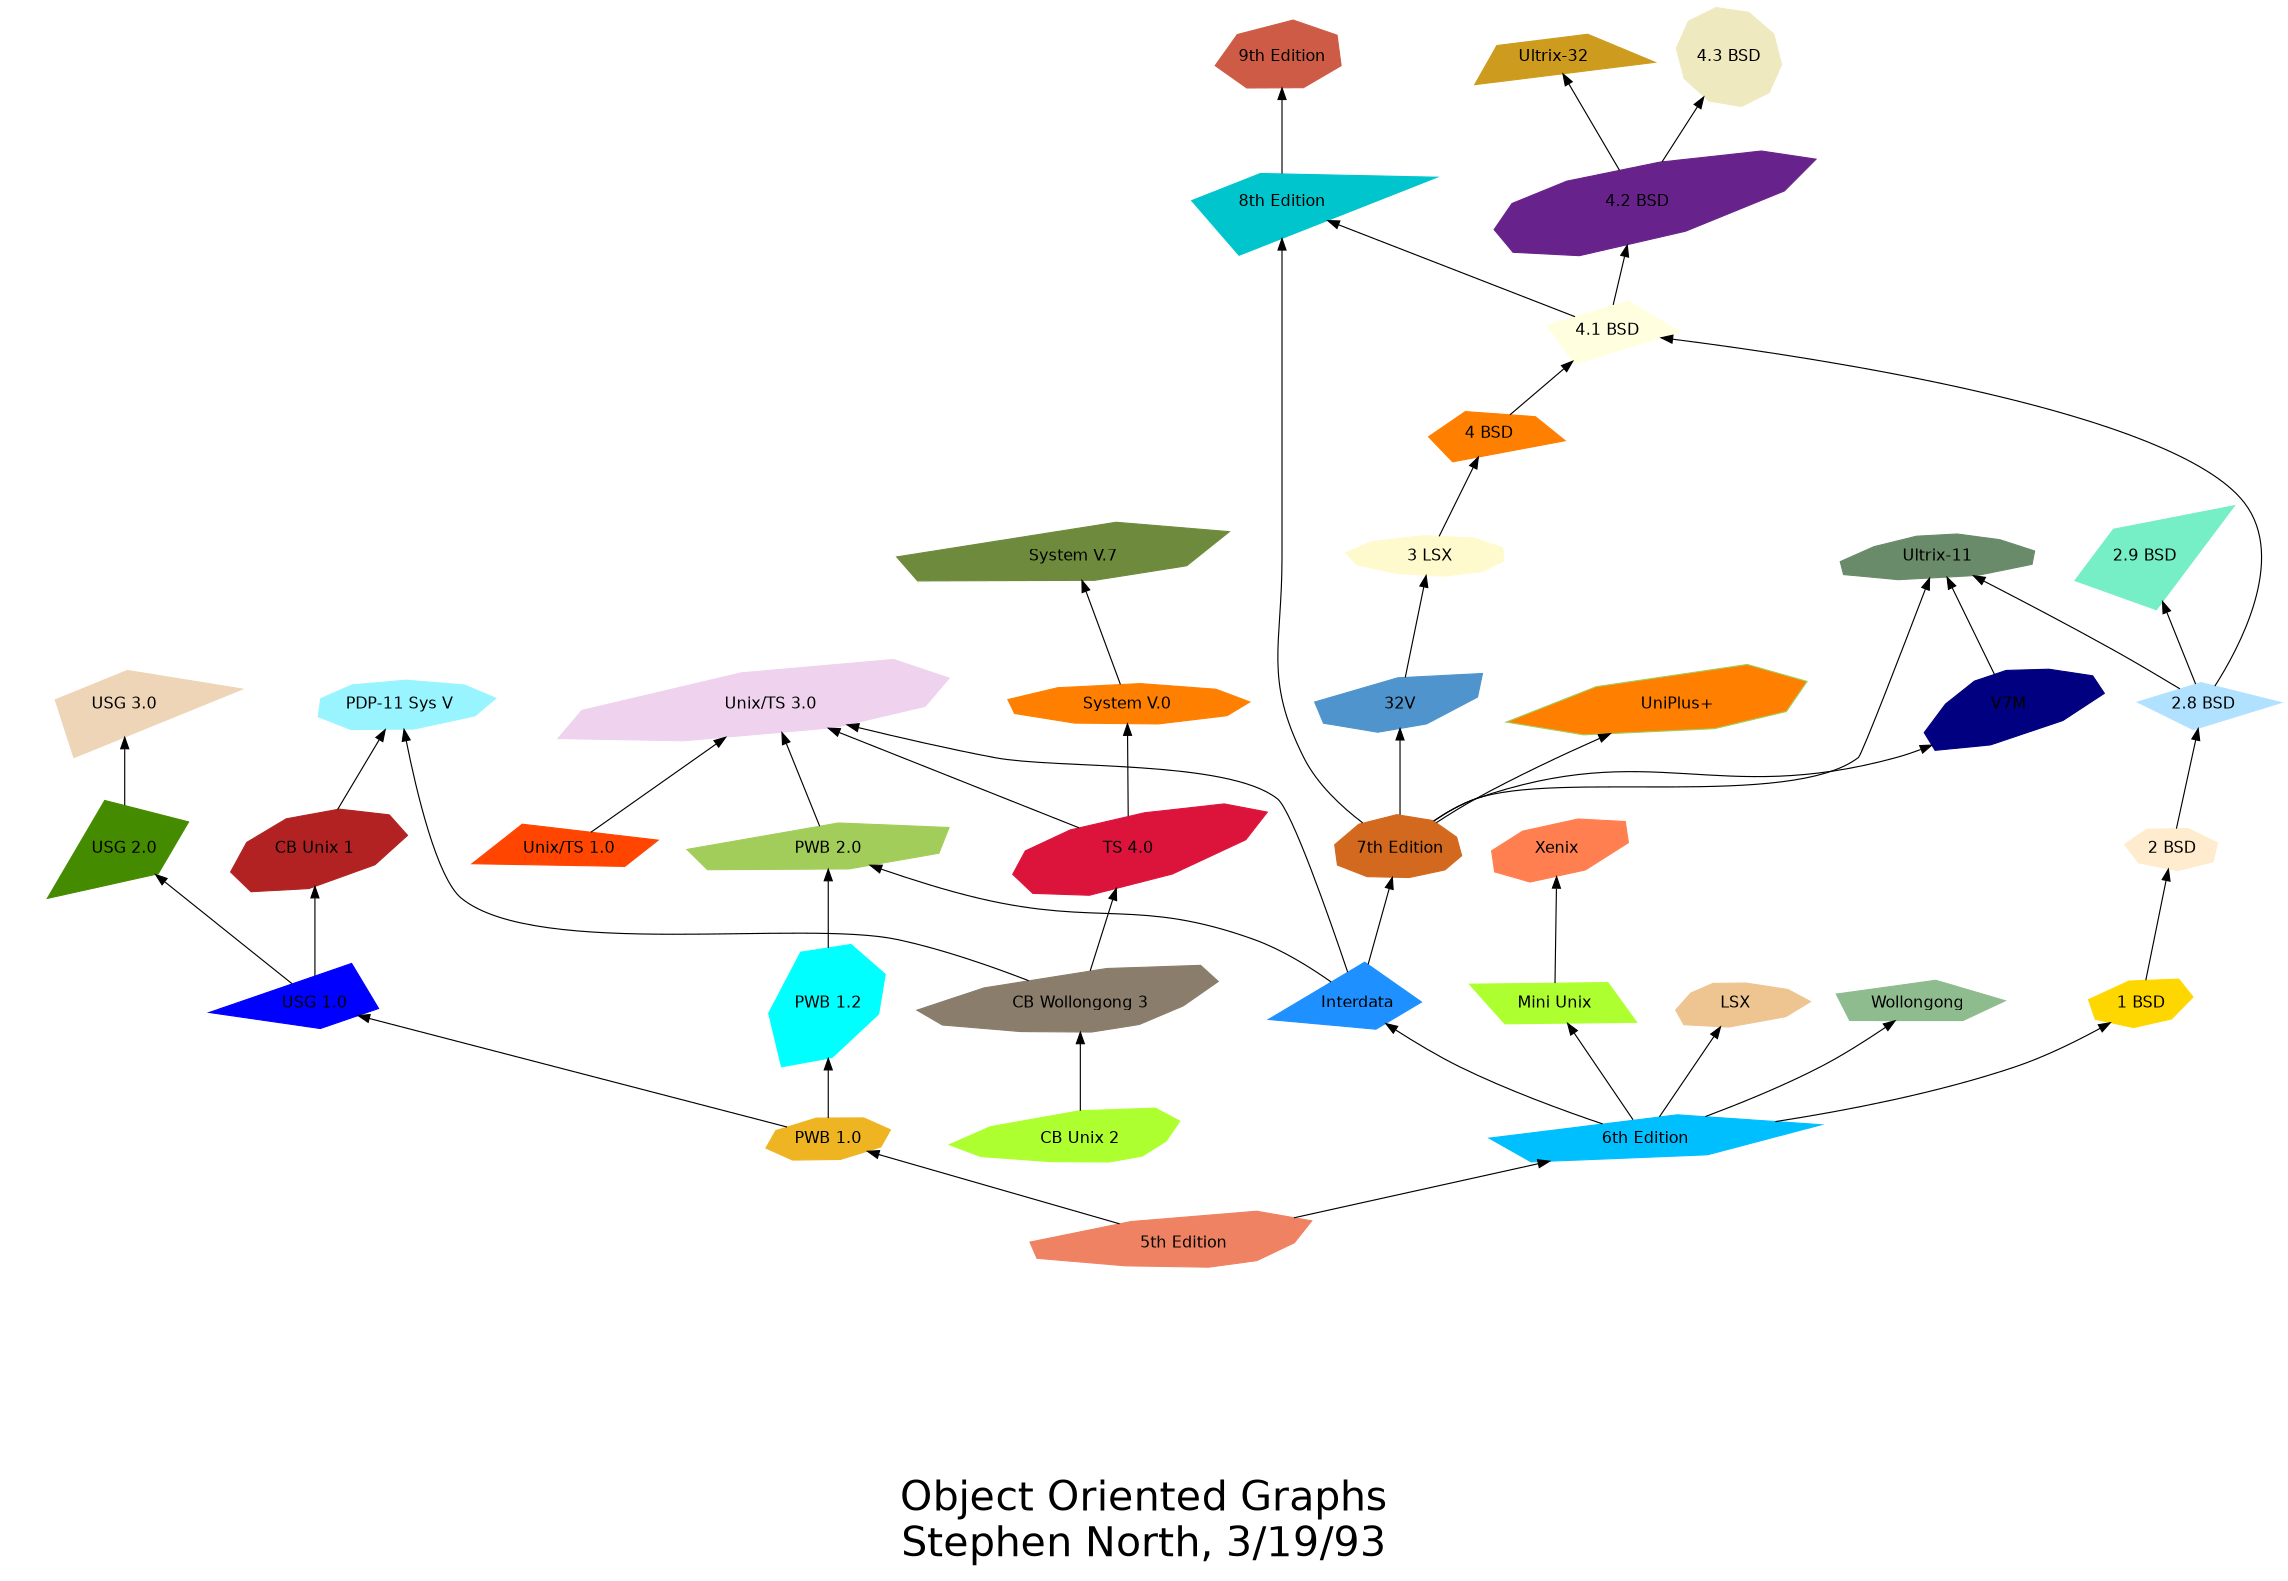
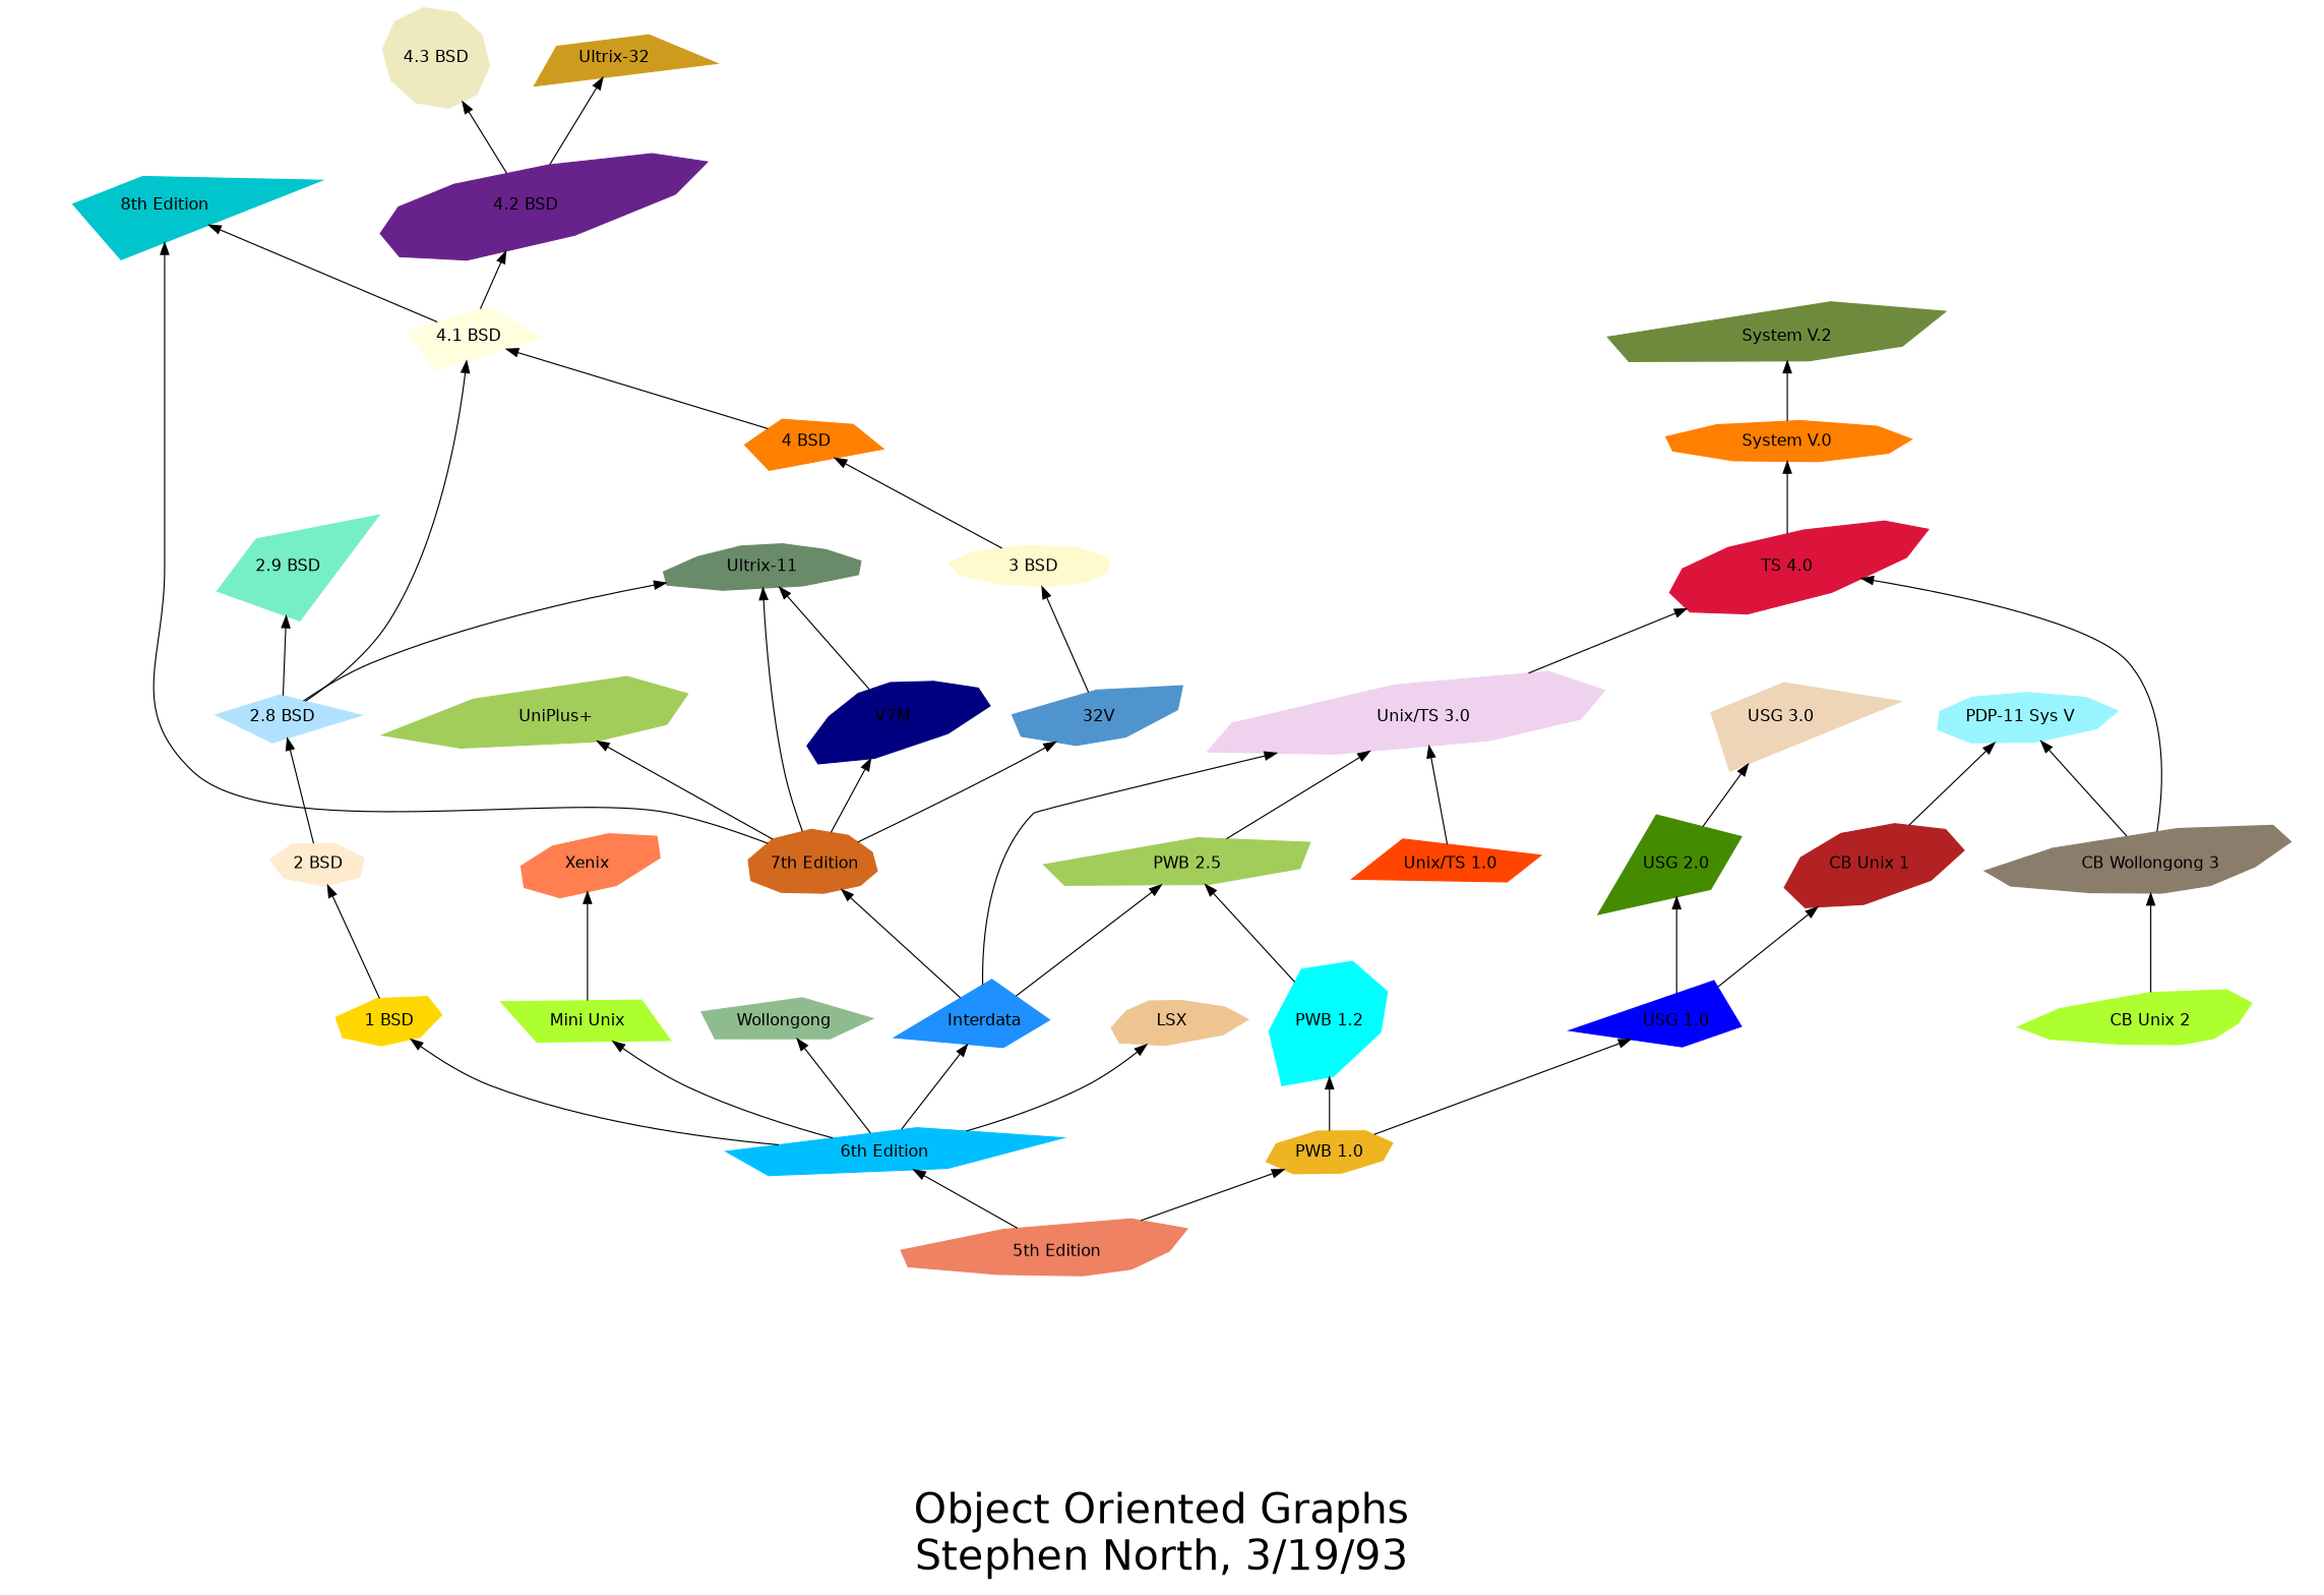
  digraph {
    fontname=Helvetica
    fontsize=36
    label="\n\n\n\nObject Oriented Graphs\nStephen North, 3/19/93"
    rankdir=BT
    node [color=greenyellow fontname=Helvetica orientation=50 shape=polygon sides=4 style=filled]
    "5th Edition" [color=salmon2 distortion=0.936354 height=0.62 orientation=28 sides=9 skew=-0.126818 width=2.42]
    "6th Edition" [color=deepskyblue distortion=0.238792 height=0.54 orientation=11 sides=5 skew=0.995935 width=2.61]
    "PWB 1.0" [color=goldenrod2 distortion=0.019636 height=0.50 orientation=79 sides=8 skew=-0.440424 width=1.36]
    LSX [color=burlywood2 distortion=-0.698271 height=0.54 orientation=22 sides=9 skew=-0.195492 width=1.19]
    "1 BSD" [color=gold1 distortion=0.265084 height=0.54 orientation=26 sides=7 skew=0.403659 width=1.17]
    "Mini Unix" [distortion=0.039386 height=0.50 orientation=2 skew=-0.461120 width=1.33]
    Wollongong [color=darkseagreen distortion=0.228564 height=0.53 orientation=63 sides=5 skew=-0.062846 width=1.69]
    Interdata [color=dodgerblue1 distortion=0.624013 height=0.71 orientation=56 skew=0.101396 width=1.72]
    "PWB 1.2" [color=cyan distortion=0.640971 height=0.88 orientation=84 sides=7 skew=-0.768455 width=1.39]
    "USG 1.0" [color=blue distortion=0.758942 height=0.69 orientation=42 skew=0.039886 width=1.81]
    "2 BSD" [color=blanchedalmond distortion=-0.010661 height=0.51 orientation=84 sides=7 skew=0.179249 width=1.06]
    Xenix [color=coral distortion=-0.337997 height=0.64 orientation=52 sides=8 skew=-0.760726 width=1.28]
    "Unix/TS 3.0" [color=thistle2 distortion=0.731383 height=0.74 orientation=43 sides=8 skew=-0.824612 width=2.92]
-   "PWB 2.0" [color=darkolivegreen3 distortion=0.592100 height=0.56 orientation=34 sides=6 skew=-0.719269 width=2.14]
+   "PWB 2.0" [color=darkolivegreen3 distortion=0.592100 height=0.56 orientation=34 sides=6 skew=-0.719269 width=2.14 label="PWB 2.5"]
    "7th Edition" [color=chocolate distortion=0.298417 height=0.64 orientation=65 sides=10 skew=0.310367 width=1.58]
    "CB Unix 1" [color=firebrick distortion=-0.348692 height=0.72 orientation=42 sides=9 skew=0.767058 width=1.81]
    "USG 2.0" [color=chartreuse4 distortion=0.748625 height=0.78 orientation=74 skew=-0.647656 width=1.50]
    "2.8 BSD" [color=lightskyblue1 distortion=-0.239422 height=0.56 orientation=44 skew=0.053841 width=1.39]
    "TS 4.0" [color=crimson distortion=-0.641701 height=0.75 sides=10 skew=-0.952502 width=1.92]
    "8th Edition" [color=turquoise3 distortion=-0.997093 height=0.81 skew=-0.061117 width=2.44]
    "32V" [color=steelblue3 distortion=0.878516 height=0.61 orientation=19 sides=7 skew=0.592905 width=1.25]
    V7M [color=navy distortion=-0.960249 height=0.75 orientation=32 sides=10 skew=0.460424 width=1.39]
    "Ultrix-11" [color=darkseagreen4 distortion=-0.633186 height=0.53 orientation=10 sides=10 skew=0.333125 width=1.72]
-   "UniPlus+" [color=darkolivegreen3 distortion=0.788483 height=0.69 orientation=39 sides=7 skew=-0.526284 width=2.36 fillcolor=darkorange1]
+   "UniPlus+" [color=darkolivegreen3 distortion=0.788483 height=0.69 orientation=39 sides=7 skew=-0.526284 width=2.36]
    "System V.0" [color=darkorange1 distortion=0.021556 height=0.50 orientation=26 sides=9 skew=-0.729938 width=2.19]
-   "9th Edition" [color=coral3 distortion=0.138690 height=0.67 orientation=55 sides=7 skew=0.554049 width=1.58]
-   "3 BSD" [color=lemonchiffon distortion=0.251820 height=0.50 orientation=18 sides=10 skew=-0.530618 width=1.47 label="3 LSX"]
+   "3 BSD" [color=lemonchiffon distortion=0.251820 height=0.50 orientation=18 sides=10 skew=-0.530618 width=1.47]
    "4 BSD" [color=darkorange1 distortion=-0.772300 height=0.58 orientation=24 sides=5 skew=-0.028475 width=1.39]
    "2.9 BSD" [color=aquamarine2 distortion=-0.843381 height=0.81 orientation=70 skew=-0.601395 width=1.67]
    "4.1 BSD" [color=lightyellow1 distortion=-0.226170 height=0.64 orientation=38 skew=0.504053 width=1.36]
    "4.2 BSD" [color=darkorchid4 distortion=-0.807349 height=0.81 sides=10 skew=-0.908842 width=2.36]
    "4.3 BSD" [color=lemonchiffon2 distortion=-0.030619 height=0.78 orientation=76 sides=10 skew=0.985021 width=1.28]
    "Ultrix-32" [color=goldenrod3 distortion=-0.644209 height=0.58 orientation=21 skew=0.307836 width=1.75]
    "PDP-11 Sys V" [color=cadetblue1 distortion=-0.267769 height=0.56 orientation=40 sides=9 skew=0.271226 width=2.14]
    "USG 3.0" [color=bisque2 distortion=-0.848455 height=0.81 orientation=44 skew=0.267152 width=1.92]
    "CB Unix 2" [distortion=0.851818 height=0.61 orientation=32 sides=10 skew=-0.020120 width=2.14]
    n37 [color=bisque4 distortion=0.992237 height=0.68 label="CB Wollongong 3" orientation=29 sides=10 skew=0.256102 width=2.39]
    "Unix/TS 1.0" [color=orangered distortion=0.305594 height=0.54 orientation=75 skew=0.070516 width=1.64]
-   "System V.2" [color=darkolivegreen4 distortion=0.985153 height=0.64 orientation=33 sides=6 skew=-0.399752 width=2.64 label="System V.7"]
+   "System V.2" [color=darkolivegreen4 distortion=0.985153 height=0.64 orientation=33 sides=6 skew=-0.399752 width=2.64]
    "5th Edition" -> "6th Edition"
    "5th Edition" -> "PWB 1.0"
    "6th Edition" -> LSX
    "6th Edition" -> "1 BSD"
    "6th Edition" -> "Mini Unix"
    "6th Edition" -> Wollongong
    "6th Edition" -> Interdata
    "PWB 1.0" -> "PWB 1.2"
    "PWB 1.0" -> "USG 1.0"
    "1 BSD" -> "2 BSD"
    "Mini Unix" -> Xenix
    Interdata -> "Unix/TS 3.0"
    Interdata -> "PWB 2.0"
    Interdata -> "7th Edition"
    "PWB 1.2" -> "PWB 2.0"
    "USG 1.0" -> "CB Unix 1"
    "USG 1.0" -> "USG 2.0"
    "2 BSD" -> "2.8 BSD"
-   "TS 4.0" -> "Unix/TS 3.0"
+   "Unix/TS 3.0" -> "TS 4.0"
    "PWB 2.0" -> "Unix/TS 3.0"
    "7th Edition" -> "8th Edition"
    "7th Edition" -> "32V"
    "7th Edition" -> V7M
    "7th Edition" -> "Ultrix-11"
    "7th Edition" -> "UniPlus+"
    "CB Unix 1" -> "PDP-11 Sys V"
    "USG 2.0" -> "USG 3.0"
    "2.8 BSD" -> "Ultrix-11"
    "2.8 BSD" -> "2.9 BSD"
    "2.8 BSD" -> "4.1 BSD"
    "TS 4.0" -> "System V.0"
-   "8th Edition" -> "9th Edition"
    "32V" -> "3 BSD"
    V7M -> "Ultrix-11"
    "System V.0" -> "System V.2"
    "3 BSD" -> "4 BSD"
    "4 BSD" -> "4.1 BSD"
    "4.1 BSD" -> "8th Edition"
    "4.1 BSD" -> "4.2 BSD"
    "4.2 BSD" -> "4.3 BSD"
    "4.2 BSD" -> "Ultrix-32"
    "CB Unix 2" -> n37
    n37 -> "TS 4.0"
    n37 -> "PDP-11 Sys V"
    "Unix/TS 1.0" -> "Unix/TS 3.0"
  }
